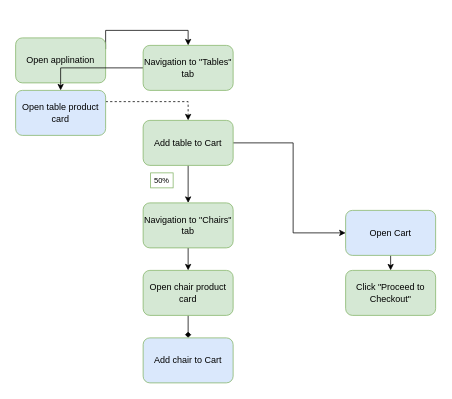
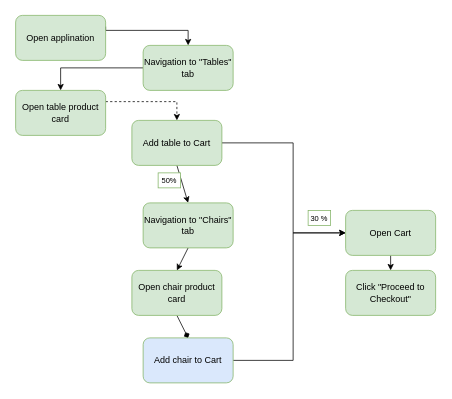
  <mxCell id="0" />
  <mxCell id="1" parent="0" />
  <mxCell id="2" style="edgeStyle=orthogonalEdgeStyle;rounded=0;orthogonalLoop=1;jettySize=auto;html=1;exitX=1;exitY=0.25;exitDx=0;exitDy=0;entryX=0.5;entryY=0;entryDx=0;entryDy=0;" edge="1" parent="1" source="3" target="5"><mxGeometry relative="1" as="geometry"><Array as="points"><mxPoint x="140" y="40" /><mxPoint x="250" y="40" /></Array></mxGeometry></mxCell>
- <mxCell id="3" value="Open applination" style="rounded=1;whiteSpace=wrap;html=1;fillColor=#d5e8d4;strokeColor=#82b366;" vertex="1" parent="1"><mxGeometry x="20" y="50" width="120" height="60" as="geometry" /></mxCell>
+ <mxCell id="3" value="Open applination" style="rounded=1;whiteSpace=wrap;html=1;fillColor=#d5e8d4;strokeColor=#82b366;" vertex="1" parent="1"><mxGeometry x="20" y="20" width="120" height="60" as="geometry" /></mxCell>
  <mxCell id="4" style="edgeStyle=orthogonalEdgeStyle;rounded=0;orthogonalLoop=1;jettySize=auto;html=1;exitX=0;exitY=0.5;exitDx=0;exitDy=0;entryX=0.5;entryY=0;entryDx=0;entryDy=0;" edge="1" parent="1" source="5" target="7"><mxGeometry relative="1" as="geometry" /></mxCell>
  <mxCell id="5" value="Navigation to &quot;Tables&quot; tab" style="rounded=1;whiteSpace=wrap;html=1;fillColor=#d5e8d4;strokeColor=#82b366;" vertex="1" parent="1"><mxGeometry x="190" y="60" width="120" height="60" as="geometry" /></mxCell>
  <mxCell id="6" style="edgeStyle=orthogonalEdgeStyle;rounded=0;orthogonalLoop=1;jettySize=auto;html=1;exitX=1;exitY=0.25;exitDx=0;exitDy=0;entryX=0.5;entryY=0;entryDx=0;entryDy=0;fontSize=10;dashed=1;" edge="1" parent="1" source="7" target="10"><mxGeometry relative="1" as="geometry" /></mxCell>
- <mxCell id="7" value="Open table product card" style="rounded=1;whiteSpace=wrap;html=1;fillColor=#dae8fc;strokeColor=#82b366;" vertex="1" parent="1"><mxGeometry x="20" y="120" width="120" height="60" as="geometry" /></mxCell>
+ <mxCell id="7" value="Open table product card" style="rounded=1;whiteSpace=wrap;html=1;fillColor=#d5e8d4;strokeColor=#82b366;" vertex="1" parent="1"><mxGeometry x="20" y="120" width="120" height="60" as="geometry" /></mxCell>
  <mxCell id="8" style="edgeStyle=none;rounded=0;orthogonalLoop=1;jettySize=auto;html=1;exitX=0.5;exitY=1;exitDx=0;exitDy=0;entryX=0.5;entryY=0;entryDx=0;entryDy=0;fontSize=10;" edge="1" parent="1" source="10" target="15"><mxGeometry relative="1" as="geometry" /></mxCell>
  <mxCell id="9" style="edgeStyle=orthogonalEdgeStyle;rounded=0;orthogonalLoop=1;jettySize=auto;html=1;exitX=1;exitY=0.5;exitDx=0;exitDy=0;fontSize=10;" edge="1" parent="1" source="10"><mxGeometry relative="1" as="geometry"><mxPoint x="460" y="310" as="targetPoint" /><Array as="points"><mxPoint x="390" y="190" /><mxPoint x="390" y="310" /></Array></mxGeometry></mxCell>
- <mxCell id="10" value="Add table to Cart" style="rounded=1;whiteSpace=wrap;html=1;fillColor=#d5e8d4;strokeColor=#82b366;" vertex="1" parent="1"><mxGeometry x="190" y="160" width="120" height="60" as="geometry" /></mxCell>
+ <mxCell id="10" value="Add table to Cart" style="rounded=1;whiteSpace=wrap;html=1;fillColor=#d5e8d4;strokeColor=#82b366;" vertex="1" parent="1"><mxGeometry x="175" y="160" width="120" height="60" as="geometry" /></mxCell>
  <mxCell id="11" style="edgeStyle=orthogonalEdgeStyle;rounded=0;orthogonalLoop=1;jettySize=auto;html=1;exitX=0.5;exitY=1;exitDx=0;exitDy=0;entryX=0.5;entryY=0;entryDx=0;entryDy=0;fontSize=10;" edge="1" parent="1" source="12" target="13"><mxGeometry relative="1" as="geometry" /></mxCell>
- <mxCell id="12" value="Open Cart" style="rounded=1;whiteSpace=wrap;html=1;fillColor=#dae8fc;strokeColor=#82b366;" vertex="1" parent="1"><mxGeometry x="460" y="280" width="120" height="60" as="geometry" /></mxCell>
+ <mxCell id="12" value="Open Cart" style="rounded=1;whiteSpace=wrap;html=1;fillColor=#d5e8d4;strokeColor=#82b366;" vertex="1" parent="1"><mxGeometry x="460" y="280" width="120" height="60" as="geometry" /></mxCell>
  <mxCell id="13" value="Click &quot;Proceed to Checkout&quot;" style="rounded=1;whiteSpace=wrap;html=1;fillColor=#d5e8d4;strokeColor=#82b366;" vertex="1" parent="1"><mxGeometry x="460" y="360" width="120" height="60" as="geometry" /></mxCell>
  <mxCell id="14" style="edgeStyle=none;rounded=0;orthogonalLoop=1;jettySize=auto;html=1;exitX=0.5;exitY=1;exitDx=0;exitDy=0;entryX=0.5;entryY=0;entryDx=0;entryDy=0;fontSize=10;" edge="1" parent="1" source="15" target="17"><mxGeometry relative="1" as="geometry" /></mxCell>
  <mxCell id="15" value="Navigation to &quot;Chairs&quot; tab" style="rounded=1;whiteSpace=wrap;html=1;fillColor=#d5e8d4;strokeColor=#82b366;" vertex="1" parent="1"><mxGeometry x="190" y="270" width="120" height="60" as="geometry" /></mxCell>
  <mxCell id="16" style="edgeStyle=none;rounded=0;orthogonalLoop=1;jettySize=auto;html=1;exitX=0.5;exitY=1;exitDx=0;exitDy=0;entryX=0.5;entryY=0;entryDx=0;entryDy=0;fontSize=10;endArrow=diamond;" edge="1" parent="1" source="17" target="19"><mxGeometry relative="1" as="geometry" /></mxCell>
- <mxCell id="17" value="Open chair product card" style="rounded=1;whiteSpace=wrap;html=1;fillColor=#d5e8d4;strokeColor=#82b366;" vertex="1" parent="1"><mxGeometry x="190" y="360" width="120" height="60" as="geometry" /></mxCell>
+ <mxCell id="17" value="Open chair product card" style="rounded=1;whiteSpace=wrap;html=1;fillColor=#d5e8d4;strokeColor=#82b366;" vertex="1" parent="1"><mxGeometry x="175" y="360" width="120" height="60" as="geometry" /></mxCell>
+ <mxCell id="18" style="edgeStyle=orthogonalEdgeStyle;rounded=0;orthogonalLoop=1;jettySize=auto;html=1;exitX=1;exitY=0.5;exitDx=0;exitDy=0;entryX=0;entryY=0.5;entryDx=0;entryDy=0;fontSize=10;" edge="1" parent="1" source="19" target="12"><mxGeometry relative="1" as="geometry"><Array as="points"><mxPoint x="390" y="480" /><mxPoint x="390" y="310" /></Array></mxGeometry></mxCell>
  <mxCell id="19" value="Add chair to Cart" style="rounded=1;whiteSpace=wrap;html=1;fillColor=#dae8fc;strokeColor=#82b366;" vertex="1" parent="1"><mxGeometry x="190" y="450" width="120" height="60" as="geometry" /></mxCell>
- <mxCell id="20" value="&lt;font style=&quot;font-size: 10px;&quot;&gt;50%&lt;/font&gt;" style="rounded=0;whiteSpace=wrap;html=1;fillColor=default;strokeColor=#82b366;" vertex="1" parent="1"><mxGeometry x="200" y="230" width="30" height="20" as="geometry" /></mxCell>
+ <mxCell id="20" value="&lt;font style=&quot;font-size: 10px;&quot;&gt;50%&lt;/font&gt;" style="rounded=0;whiteSpace=wrap;html=1;fillColor=default;strokeColor=#82b366;" vertex="1" parent="1"><mxGeometry x="210" y="230" width="30" height="20" as="geometry" /></mxCell>
+ <mxCell id="21" value="&lt;font style=&quot;font-size: 10px;&quot;&gt;30 %&lt;/font&gt;" style="rounded=0;whiteSpace=wrap;html=1;fillColor=default;strokeColor=#82b366;" vertex="1" parent="1"><mxGeometry x="410" y="280" width="30" height="20" as="geometry" /></mxCell>
